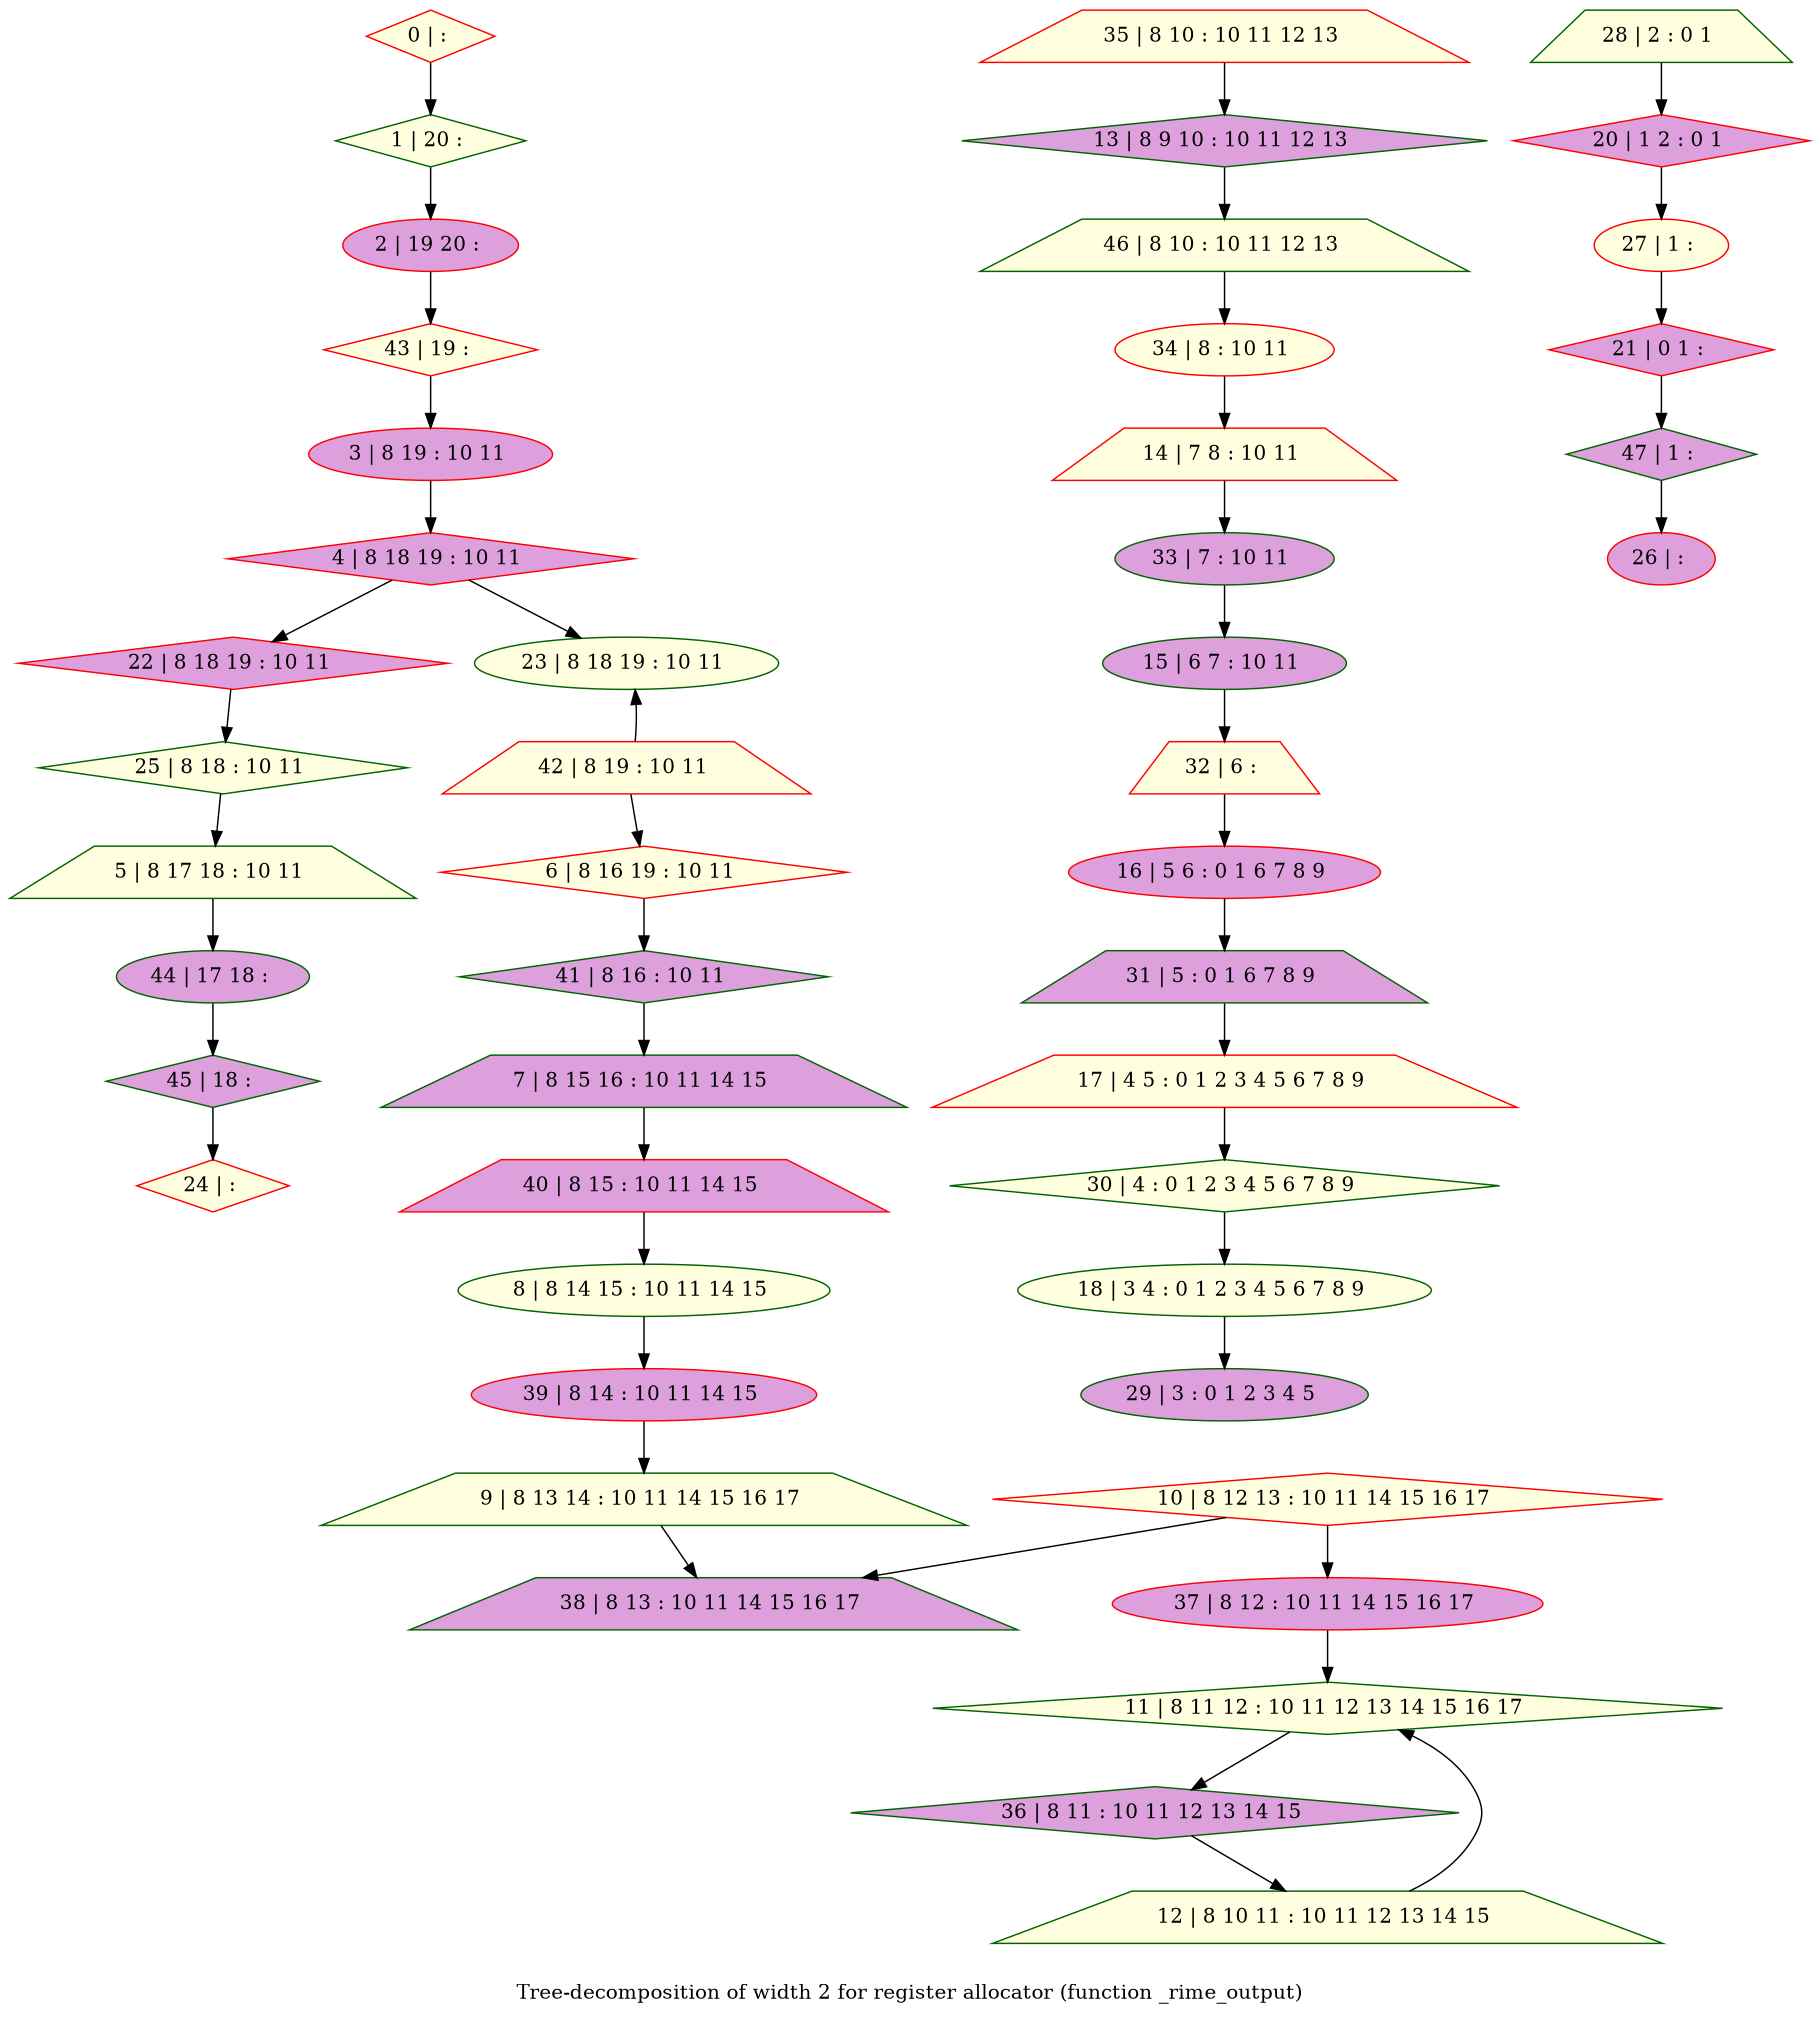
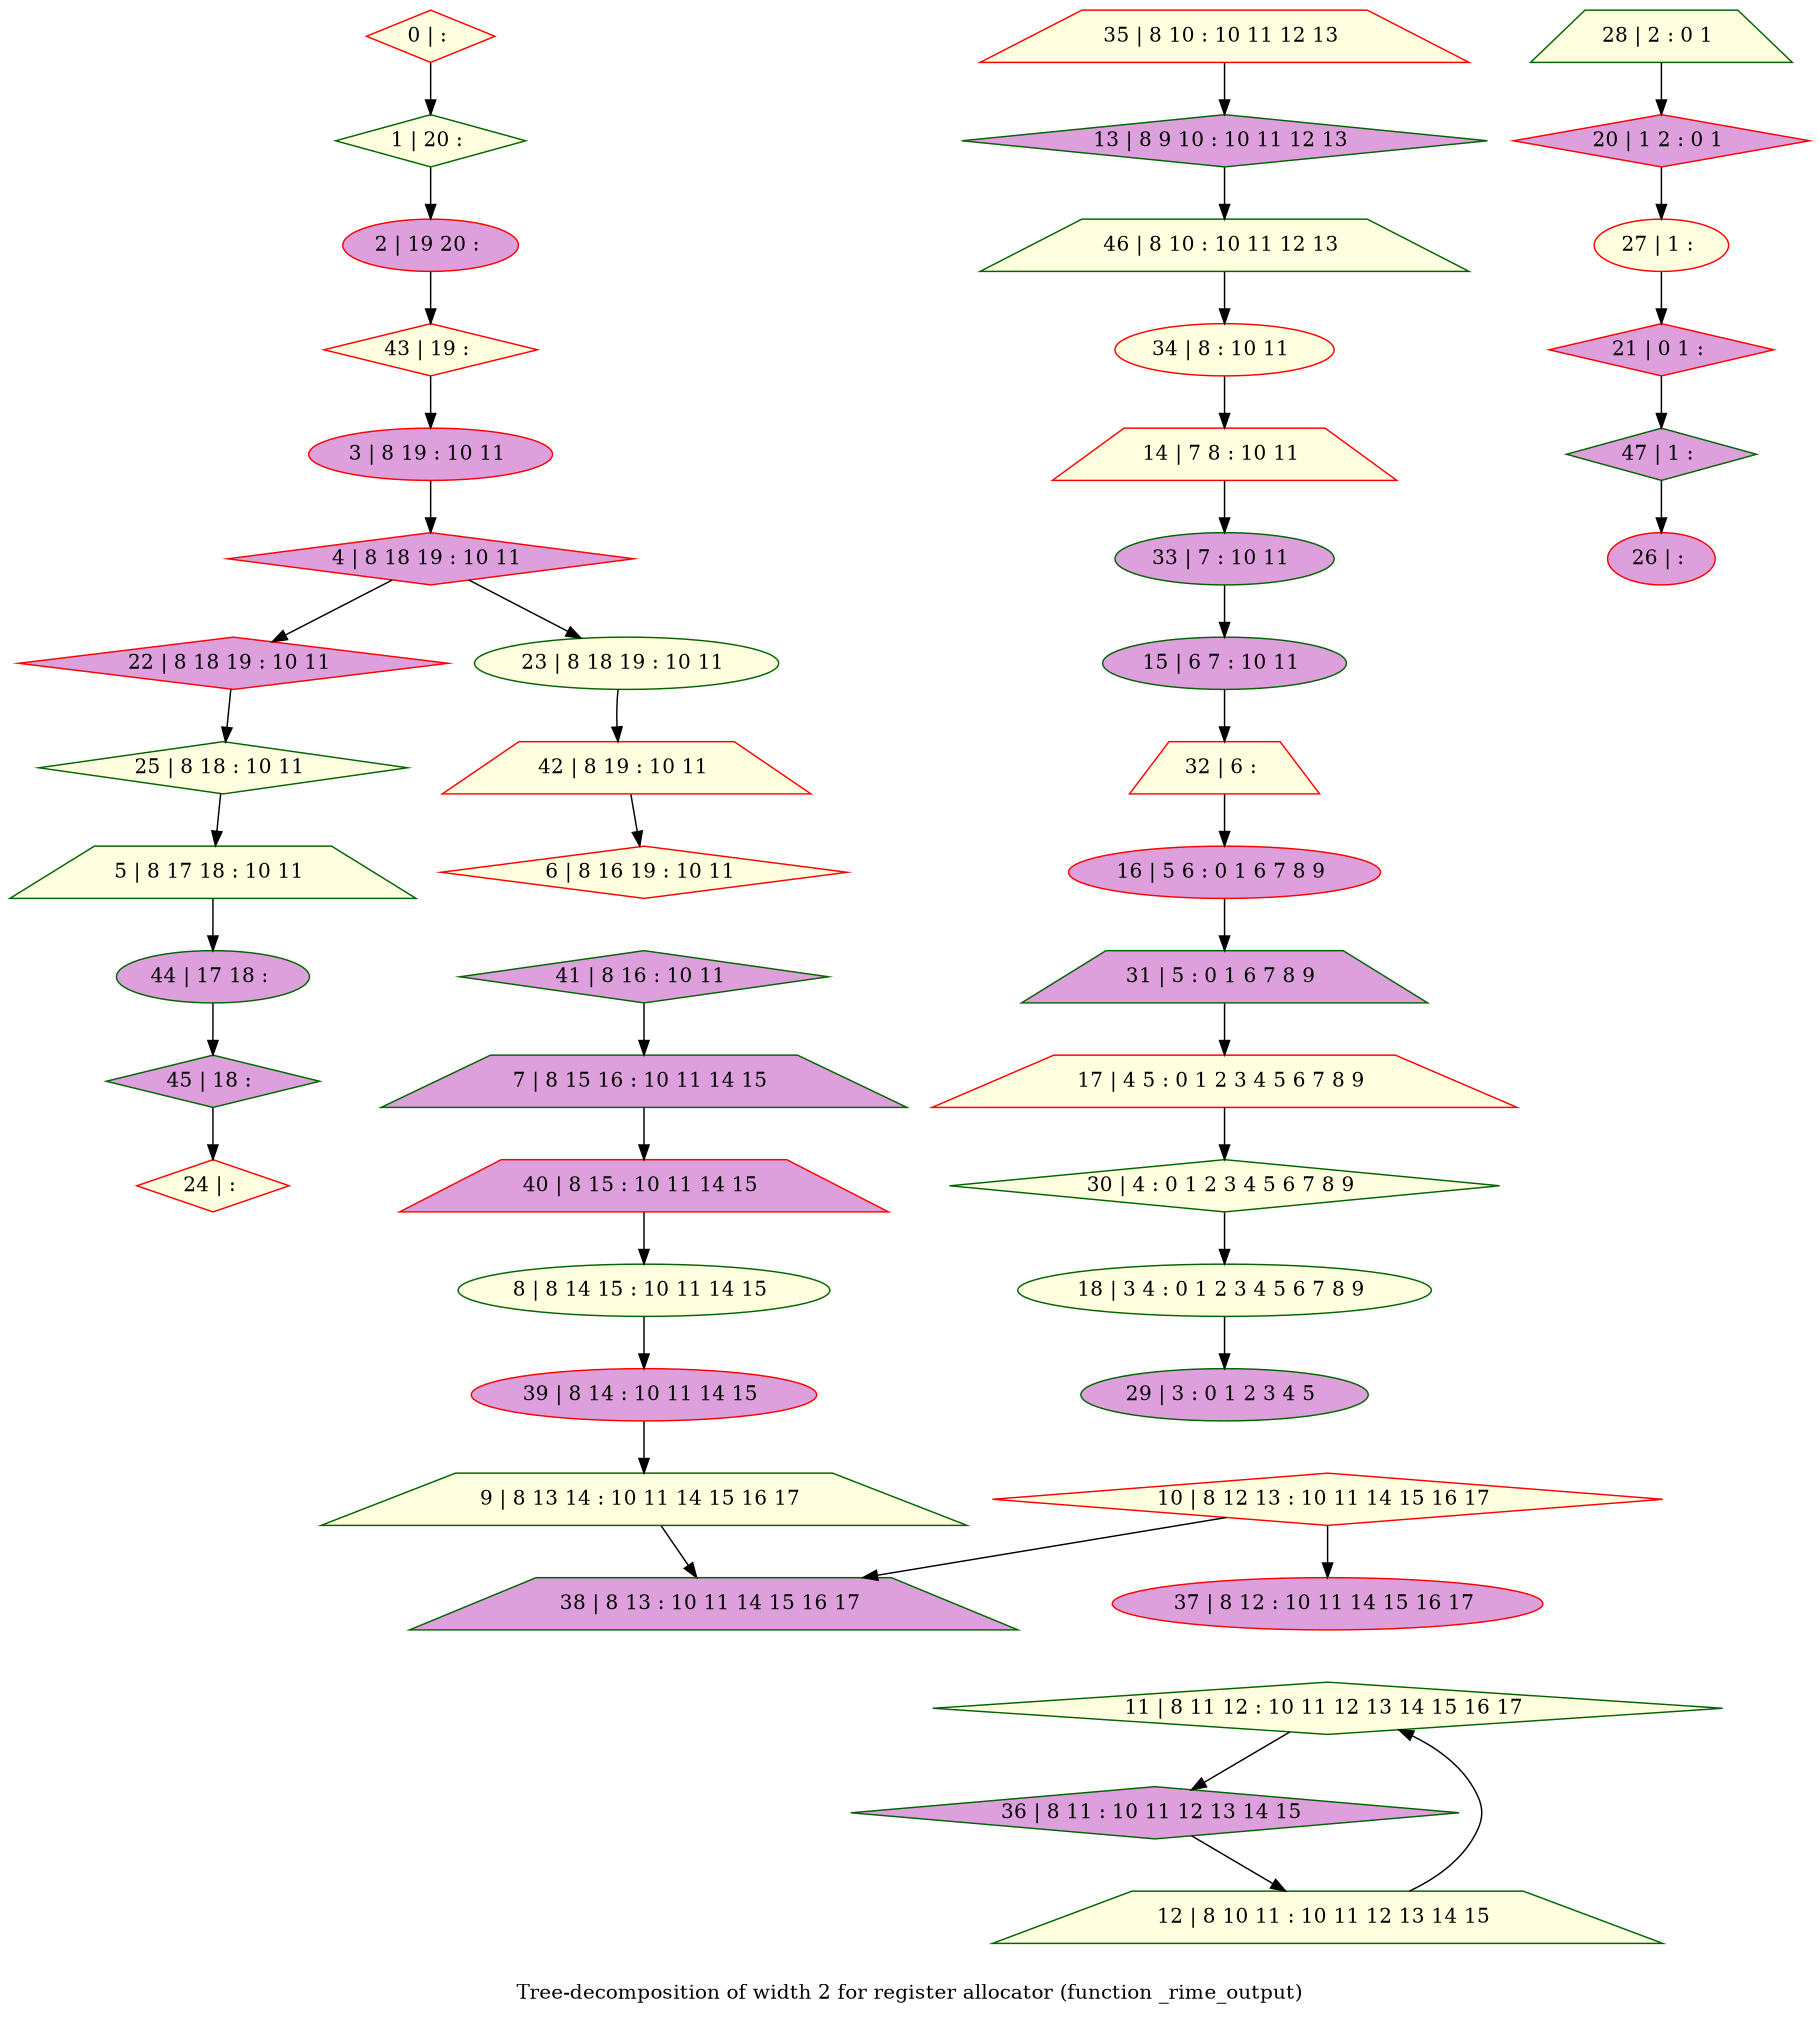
  digraph {
    label="Tree-decomposition of width 2 for register allocator (function _rime_output)"
    node [color=darkgreen fillcolor=lightyellow shape=diamond style=filled]
    n1 [color=red label="0 | : "]
    n2 [label="1 | 20 : "]
    n3 [color=red fillcolor=plum label="2 | 19 20 : " shape=ellipse]
    n4 [color=red label="43 | 19 : "]
    n5 [color=red fillcolor=plum label="3 | 8 19 : 10 11 " shape=ellipse]
    n6 [color=red fillcolor=plum label="4 | 8 18 19 : 10 11 "]
    n7 [color=red fillcolor=plum label="22 | 8 18 19 : 10 11 "]
    n8 [label="23 | 8 18 19 : 10 11 " shape=ellipse]
    n9 [label="25 | 8 18 : 10 11 "]
    n10 [color=red label="42 | 8 19 : 10 11 " shape=trapezium]
    n11 [label="5 | 8 17 18 : 10 11 " shape=trapezium]
    n12 [fillcolor=plum label="44 | 17 18 : " shape=ellipse]
    n13 [fillcolor=plum label="45 | 18 : "]
    n14 [color=red label="6 | 8 16 19 : 10 11 "]
    n15 [fillcolor=plum label="41 | 8 16 : 10 11 "]
    n16 [fillcolor=plum label="7 | 8 15 16 : 10 11 14 15 " shape=trapezium]
    n17 [color=red fillcolor=plum label="40 | 8 15 : 10 11 14 15 " shape=trapezium]
    n18 [label="8 | 8 14 15 : 10 11 14 15 " shape=ellipse]
    n19 [color=red fillcolor=plum label="39 | 8 14 : 10 11 14 15 " shape=ellipse]
    n20 [label="9 | 8 13 14 : 10 11 14 15 16 17 " shape=trapezium]
    n21 [fillcolor=plum label="38 | 8 13 : 10 11 14 15 16 17 " shape=trapezium]
    n22 [color=red label="10 | 8 12 13 : 10 11 14 15 16 17 "]
    n23 [color=red fillcolor=plum label="37 | 8 12 : 10 11 14 15 16 17 " shape=ellipse]
    n24 [label="11 | 8 11 12 : 10 11 12 13 14 15 16 17 "]
    n25 [fillcolor=plum label="36 | 8 11 : 10 11 12 13 14 15 "]
    n26 [label="12 | 8 10 11 : 10 11 12 13 14 15 " shape=trapezium]
    n27 [color=red label="35 | 8 10 : 10 11 12 13 " shape=trapezium]
    n28 [fillcolor=plum label="13 | 8 9 10 : 10 11 12 13 "]
    n29 [label="46 | 8 10 : 10 11 12 13 " shape=trapezium]
    n30 [color=red label="34 | 8 : 10 11 " shape=ellipse]
    n31 [color=red label="14 | 7 8 : 10 11 " shape=trapezium]
    n32 [fillcolor=plum label="33 | 7 : 10 11 " shape=ellipse]
    n33 [fillcolor=plum label="15 | 6 7 : 10 11 " shape=ellipse]
    n34 [color=red label="32 | 6 : " shape=trapezium]
    n35 [color=red fillcolor=plum label="16 | 5 6 : 0 1 6 7 8 9 " shape=ellipse]
    n36 [fillcolor=plum label="31 | 5 : 0 1 6 7 8 9 " shape=trapezium]
    n37 [color=red label="17 | 4 5 : 0 1 2 3 4 5 6 7 8 9 " shape=trapezium]
    n38 [label="30 | 4 : 0 1 2 3 4 5 6 7 8 9 "]
    n39 [label="18 | 3 4 : 0 1 2 3 4 5 6 7 8 9 " shape=ellipse]
    n40 [fillcolor=plum label="29 | 3 : 0 1 2 3 4 5 " shape=ellipse]
    n41 [label="28 | 2 : 0 1 " shape=trapezium]
    n42 [color=red fillcolor=plum label="20 | 1 2 : 0 1 "]
    n43 [color=red label="27 | 1 : " shape=ellipse]
    n44 [color=red fillcolor=plum label="21 | 0 1 : "]
    n45 [fillcolor=plum label="47 | 1 : "]
    n46 [color=red fillcolor=plum label="26 | : " shape=ellipse]
    n47 [color=red label="24 | : "]
    n1 -> n2
    n2 -> n3
    n3 -> n4
    n4 -> n5
    n5 -> n6
    n6 -> n7
    n6 -> n8
    n7 -> n9
-   n10 -> n8
+   n8 -> n10
    n9 -> n11
    n10 -> n14
    n11 -> n12
    n12 -> n13
    n13 -> n47
-   n14 -> n15
    n15 -> n16
    n16 -> n17
    n17 -> n18
    n18 -> n19
    n19 -> n20
    n20 -> n21
    n22 -> n21
    n22 -> n23
-   n23 -> n24
    n24 -> n25
    n25 -> n26
    n26 -> n24
    n27 -> n28
    n28 -> n29
    n29 -> n30
    n30 -> n31
    n31 -> n32
    n32 -> n33
    n33 -> n34
    n34 -> n35
    n35 -> n36
    n36 -> n37
    n37 -> n38
    n38 -> n39
    n39 -> n40
    n41 -> n42
    n42 -> n43
    n43 -> n44
    n44 -> n45
    n45 -> n46
  }
